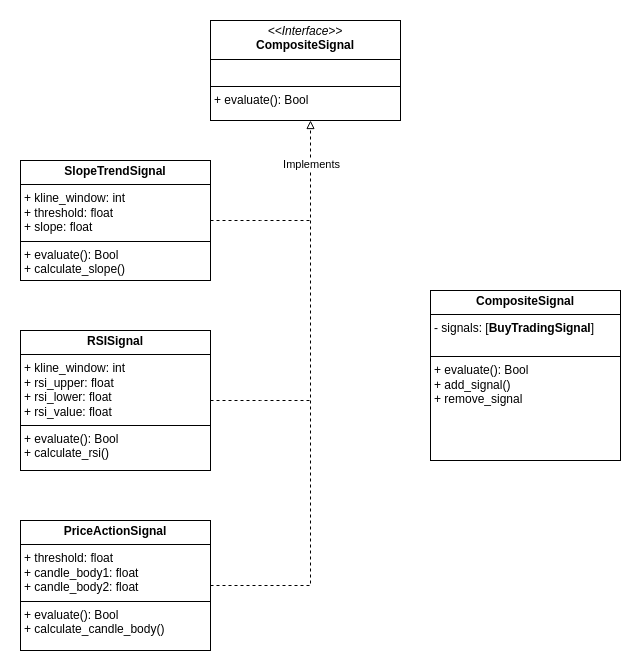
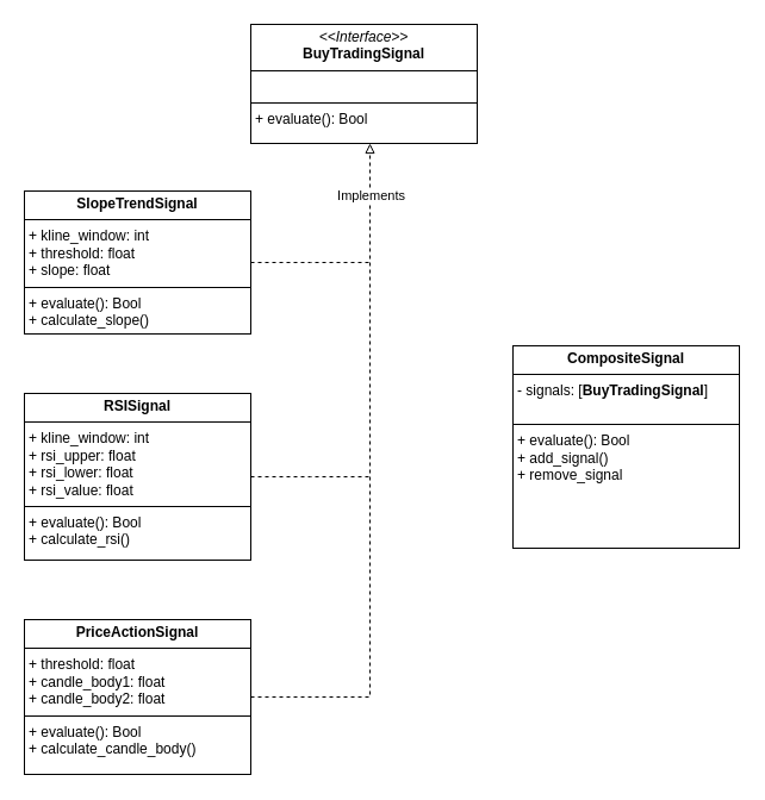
  <mxCell id="0" />
  <mxCell id="1" parent="0" />
- <mxCell id="2" value="&lt;p style=&quot;margin:0px;margin-top:4px;text-align:center;&quot;&gt;&lt;i&gt;&amp;lt;&amp;lt;Interface&amp;gt;&amp;gt;&lt;/i&gt;&lt;br&gt;&lt;b&gt;CompositeSignal&lt;/b&gt;&lt;/p&gt;&lt;hr size=&quot;1&quot; style=&quot;border-style:solid;&quot;&gt;&lt;p style=&quot;margin:0px;margin-left:4px;&quot;&gt;&lt;br&gt;&lt;/p&gt;&lt;hr size=&quot;1&quot; style=&quot;border-style:solid;&quot;&gt;&lt;p style=&quot;margin:0px;margin-left:4px;&quot;&gt;+ evaluate(): Bool&lt;br&gt;&lt;br&gt;&lt;/p&gt;" style="verticalAlign=top;align=left;overflow=fill;html=1;whiteSpace=wrap;" vertex="1" parent="1"><mxGeometry x="210" y="20" width="190" height="100" as="geometry" /></mxCell>
+ <mxCell id="2" value="&lt;p style=&quot;margin:0px;margin-top:4px;text-align:center;&quot;&gt;&lt;i&gt;&amp;lt;&amp;lt;Interface&amp;gt;&amp;gt;&lt;/i&gt;&lt;br&gt;&lt;b&gt;BuyTradingSignal&lt;/b&gt;&lt;/p&gt;&lt;hr size=&quot;1&quot; style=&quot;border-style:solid;&quot;&gt;&lt;p style=&quot;margin:0px;margin-left:4px;&quot;&gt;&lt;br&gt;&lt;/p&gt;&lt;hr size=&quot;1&quot; style=&quot;border-style:solid;&quot;&gt;&lt;p style=&quot;margin:0px;margin-left:4px;&quot;&gt;+ evaluate(): Bool&lt;br&gt;&lt;br&gt;&lt;/p&gt;" style="verticalAlign=top;align=left;overflow=fill;html=1;whiteSpace=wrap;" vertex="1" parent="1"><mxGeometry x="210" y="20" width="190" height="100" as="geometry" /></mxCell>
  <mxCell id="3" style="edgeStyle=orthogonalEdgeStyle;rounded=0;orthogonalLoop=1;jettySize=auto;html=1;dashed=1;endArrow=block;endFill=0;" edge="1" parent="1" source="5" target="2"><mxGeometry relative="1" as="geometry"><Array as="points"><mxPoint x="310" y="585" /></Array></mxGeometry></mxCell>
  <mxCell id="4" value="Implements" style="edgeLabel;html=1;align=center;verticalAlign=middle;resizable=0;points=[];" vertex="1" connectable="0" parent="3"><mxGeometry x="0.848" relative="1" as="geometry"><mxPoint as="offset" /></mxGeometry></mxCell>
  <mxCell id="5" value="&lt;p style=&quot;margin:0px;margin-top:4px;text-align:center;&quot;&gt;&lt;b&gt;PriceActionSignal&lt;/b&gt;&lt;/p&gt;&lt;hr size=&quot;1&quot; style=&quot;border-style:solid;&quot;&gt;&lt;p style=&quot;margin:0px;margin-left:4px;&quot;&gt;&lt;span style=&quot;background-color: transparent; color: light-dark(rgb(0, 0, 0), rgb(255, 255, 255));&quot;&gt;+ threshold: float&lt;/span&gt;&lt;br&gt;&lt;/p&gt;&lt;p style=&quot;margin:0px;margin-left:4px;&quot;&gt;+ candle_body1: float&lt;/p&gt;&lt;p style=&quot;margin:0px;margin-left:4px;&quot;&gt;+ candle_body2: float&lt;br&gt;&lt;/p&gt;&lt;hr size=&quot;1&quot; style=&quot;border-style:solid;&quot;&gt;&lt;p style=&quot;margin:0px;margin-left:4px;&quot;&gt;+ evaluate(): Bool&lt;/p&gt;&lt;p style=&quot;margin:0px;margin-left:4px;&quot;&gt;+ calculate_candle_body()&lt;br&gt;&lt;br&gt;&lt;/p&gt;" style="verticalAlign=top;align=left;overflow=fill;html=1;whiteSpace=wrap;" vertex="1" parent="1"><mxGeometry x="20" y="520" width="190" height="130" as="geometry" /></mxCell>
  <mxCell id="6" style="edgeStyle=orthogonalEdgeStyle;rounded=0;orthogonalLoop=1;jettySize=auto;html=1;endArrow=none;startFill=0;dashed=1;" edge="1" parent="1" source="7"><mxGeometry relative="1" as="geometry"><mxPoint x="310" y="220" as="targetPoint" /></mxGeometry></mxCell>
  <mxCell id="7" value="&lt;p style=&quot;margin:0px;margin-top:4px;text-align:center;&quot;&gt;&lt;b&gt;SlopeTrendSignal&lt;/b&gt;&lt;/p&gt;&lt;hr size=&quot;1&quot; style=&quot;border-style:solid;&quot;&gt;&lt;p style=&quot;margin:0px;margin-left:4px;&quot;&gt;+ kline_window: int&lt;/p&gt;&lt;p style=&quot;margin:0px;margin-left:4px;&quot;&gt;+ threshold: float&lt;/p&gt;&lt;p style=&quot;margin:0px;margin-left:4px;&quot;&gt;+ slope: float&lt;/p&gt;&lt;hr size=&quot;1&quot; style=&quot;border-style:solid;&quot;&gt;&lt;p style=&quot;margin:0px;margin-left:4px;&quot;&gt;+ evaluate(): Bool&lt;/p&gt;&lt;p style=&quot;margin:0px;margin-left:4px;&quot;&gt;+ calculate_slope()&lt;br&gt;&lt;br&gt;&lt;/p&gt;" style="verticalAlign=top;align=left;overflow=fill;html=1;whiteSpace=wrap;" vertex="1" parent="1"><mxGeometry x="20" y="160" width="190" height="120" as="geometry" /></mxCell>
  <mxCell id="8" style="edgeStyle=orthogonalEdgeStyle;rounded=0;orthogonalLoop=1;jettySize=auto;html=1;exitX=1;exitY=0.5;exitDx=0;exitDy=0;endArrow=none;startFill=0;dashed=1;" edge="1" parent="1" source="9"><mxGeometry relative="1" as="geometry"><mxPoint x="310" y="400" as="targetPoint" /></mxGeometry></mxCell>
  <mxCell id="9" value="&lt;p style=&quot;margin:0px;margin-top:4px;text-align:center;&quot;&gt;&lt;b&gt;RSISignal&lt;/b&gt;&lt;/p&gt;&lt;hr size=&quot;1&quot; style=&quot;border-style:solid;&quot;&gt;&lt;p style=&quot;margin:0px;margin-left:4px;&quot;&gt;+ kline_window: int&lt;/p&gt;&lt;p style=&quot;margin:0px;margin-left:4px;&quot;&gt;+ rsi_upper: float&lt;/p&gt;&lt;p style=&quot;margin:0px;margin-left:4px;&quot;&gt;+ rsi_lower: float&lt;/p&gt;&lt;p style=&quot;margin:0px;margin-left:4px;&quot;&gt;+ rsi_value: float&lt;/p&gt;&lt;hr size=&quot;1&quot; style=&quot;border-style:solid;&quot;&gt;&lt;p style=&quot;margin:0px;margin-left:4px;&quot;&gt;+ evaluate(): Bool&lt;br&gt;+ calculate_rsi()&lt;/p&gt;" style="verticalAlign=top;align=left;overflow=fill;html=1;whiteSpace=wrap;" vertex="1" parent="1"><mxGeometry x="20" y="330" width="190" height="140" as="geometry" /></mxCell>
  <mxCell id="10" value="&lt;p style=&quot;margin:0px;margin-top:4px;text-align:center;&quot;&gt;&lt;b&gt;CompositeSignal&lt;/b&gt;&lt;/p&gt;&lt;hr size=&quot;1&quot; style=&quot;border-style:solid;&quot;&gt;&lt;p style=&quot;margin:0px;margin-left:4px;&quot;&gt;- signals: [&lt;b&gt;BuyTradingSignal&lt;/b&gt;]&lt;/p&gt;&lt;p style=&quot;margin:0px;margin-left:4px;&quot;&gt;&lt;br&gt;&lt;/p&gt;&lt;hr size=&quot;1&quot; style=&quot;border-style:solid;&quot;&gt;&lt;p style=&quot;margin:0px;margin-left:4px;&quot;&gt;+ evaluate(): Bool&lt;/p&gt;&lt;p style=&quot;margin:0px;margin-left:4px;&quot;&gt;+ add_signal()&lt;/p&gt;&lt;p style=&quot;margin:0px;margin-left:4px;&quot;&gt;+ remove_signal&lt;br&gt;&lt;br&gt;&lt;/p&gt;" style="verticalAlign=top;align=left;overflow=fill;html=1;whiteSpace=wrap;" vertex="1" parent="1"><mxGeometry x="430" y="290" width="190" height="170" as="geometry" /></mxCell>
